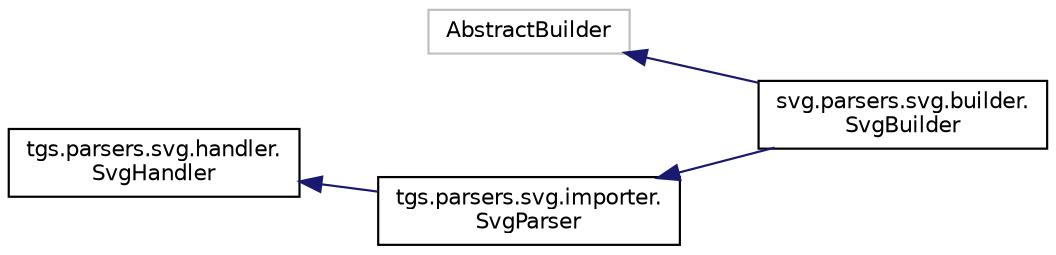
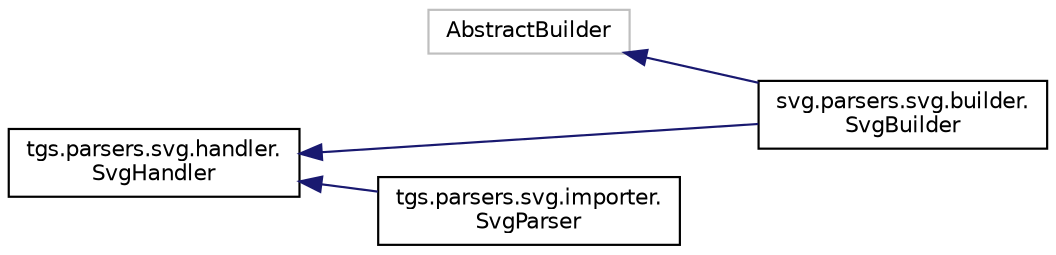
  digraph {
    rankdir=LR
    node [color=black fillcolor=white fontname=Helvetica fontsize=10 shape=record style=filled]
    edge [color=midnightblue dir=back fontname=Helvetica fontsize=10 labelfontname=Helvetica labelfontsize=10 style=solid]
    n1 [color=grey75 height=0.2 label=AbstractBuilder width=0.4]
    n2 [height=0.2 label="svg.parsers.svg.builder.\lSvgBuilder" width=0.4]
    n3 [height=0.2 label="tgs.parsers.svg.handler.\lSvgHandler" width=0.4]
    n4 [height=0.2 label="tgs.parsers.svg.importer.\lSvgParser" width=0.4]
    n1 -> n2
-   n4 -> n2
+   n3 -> n2
    n3 -> n4
  }
